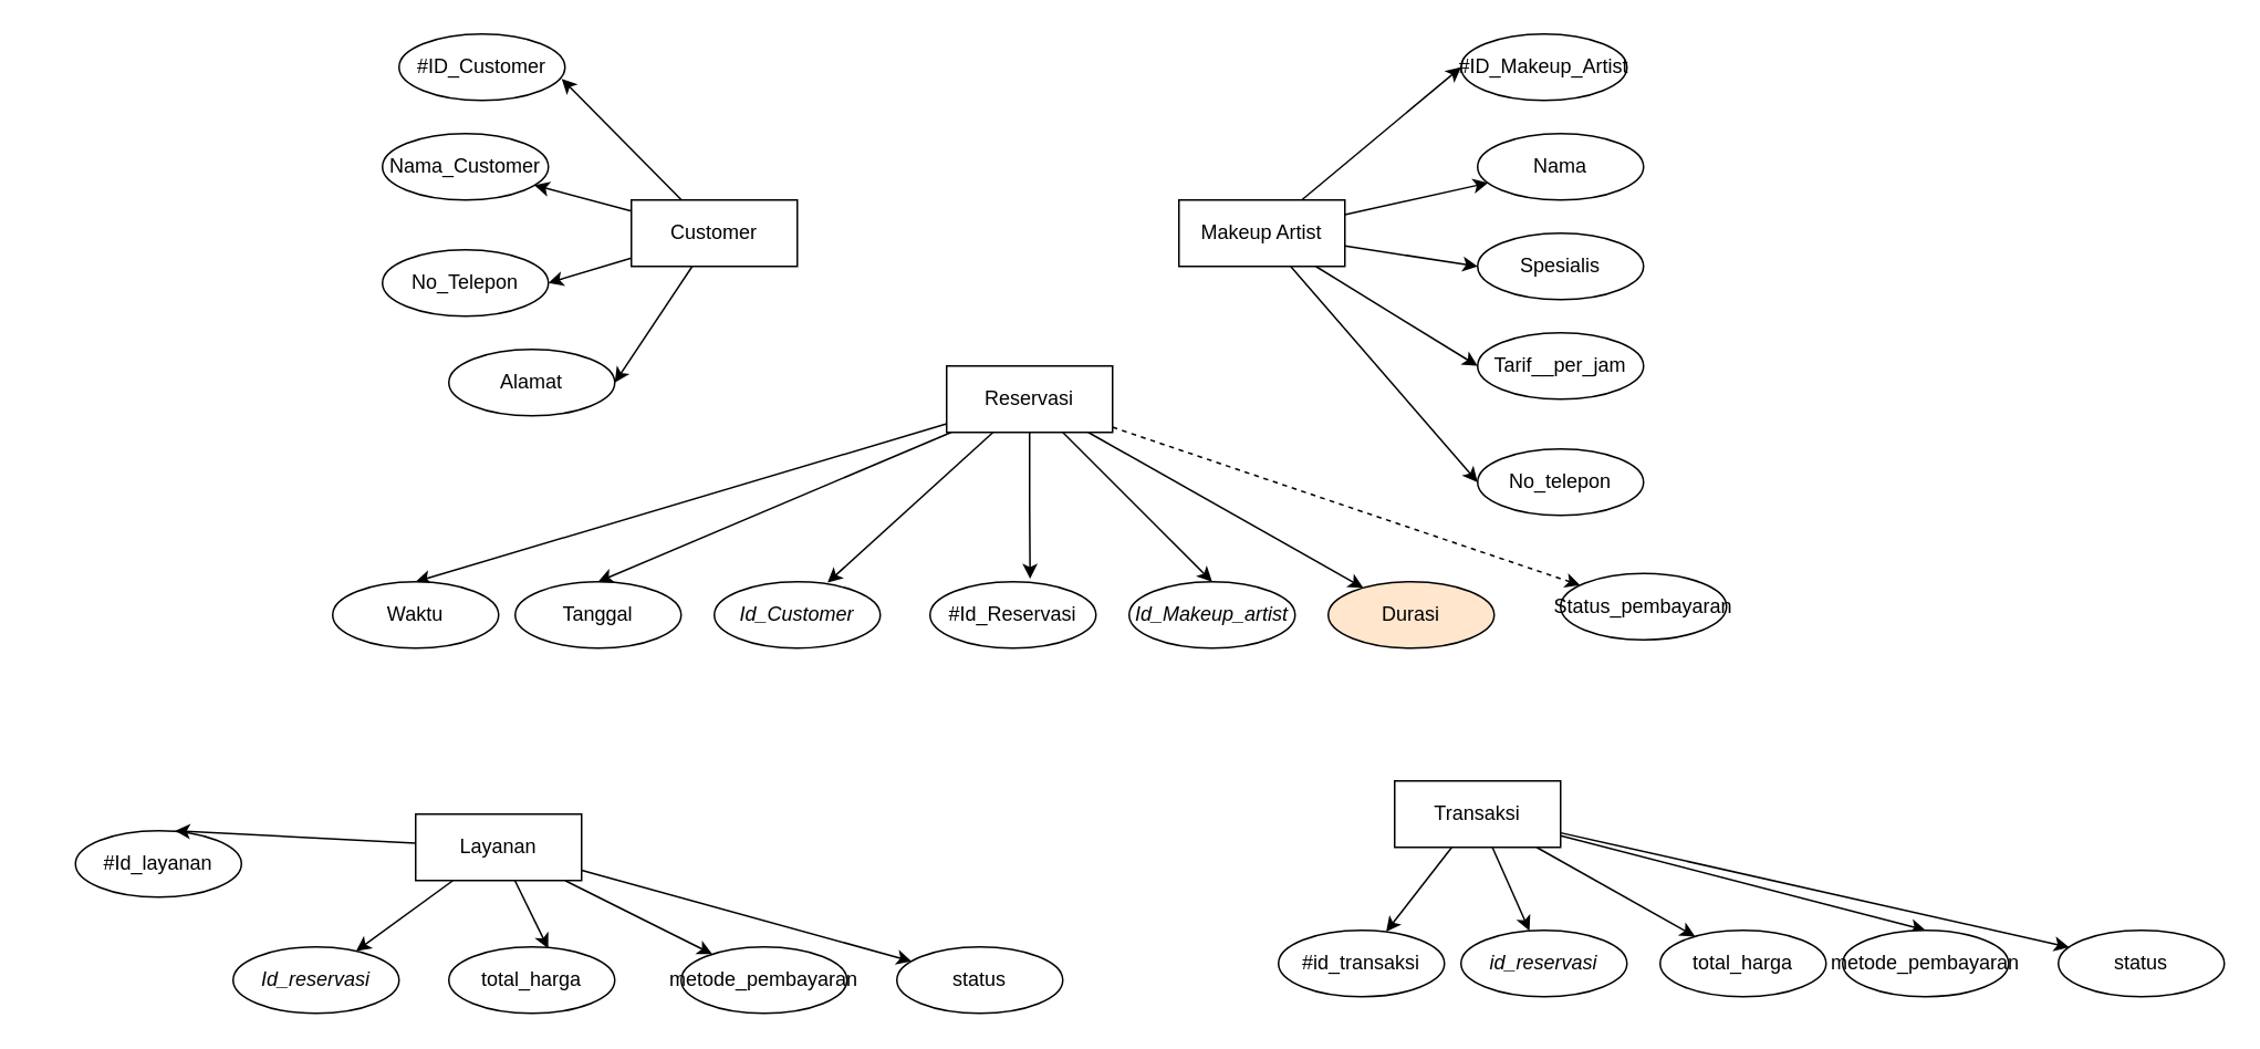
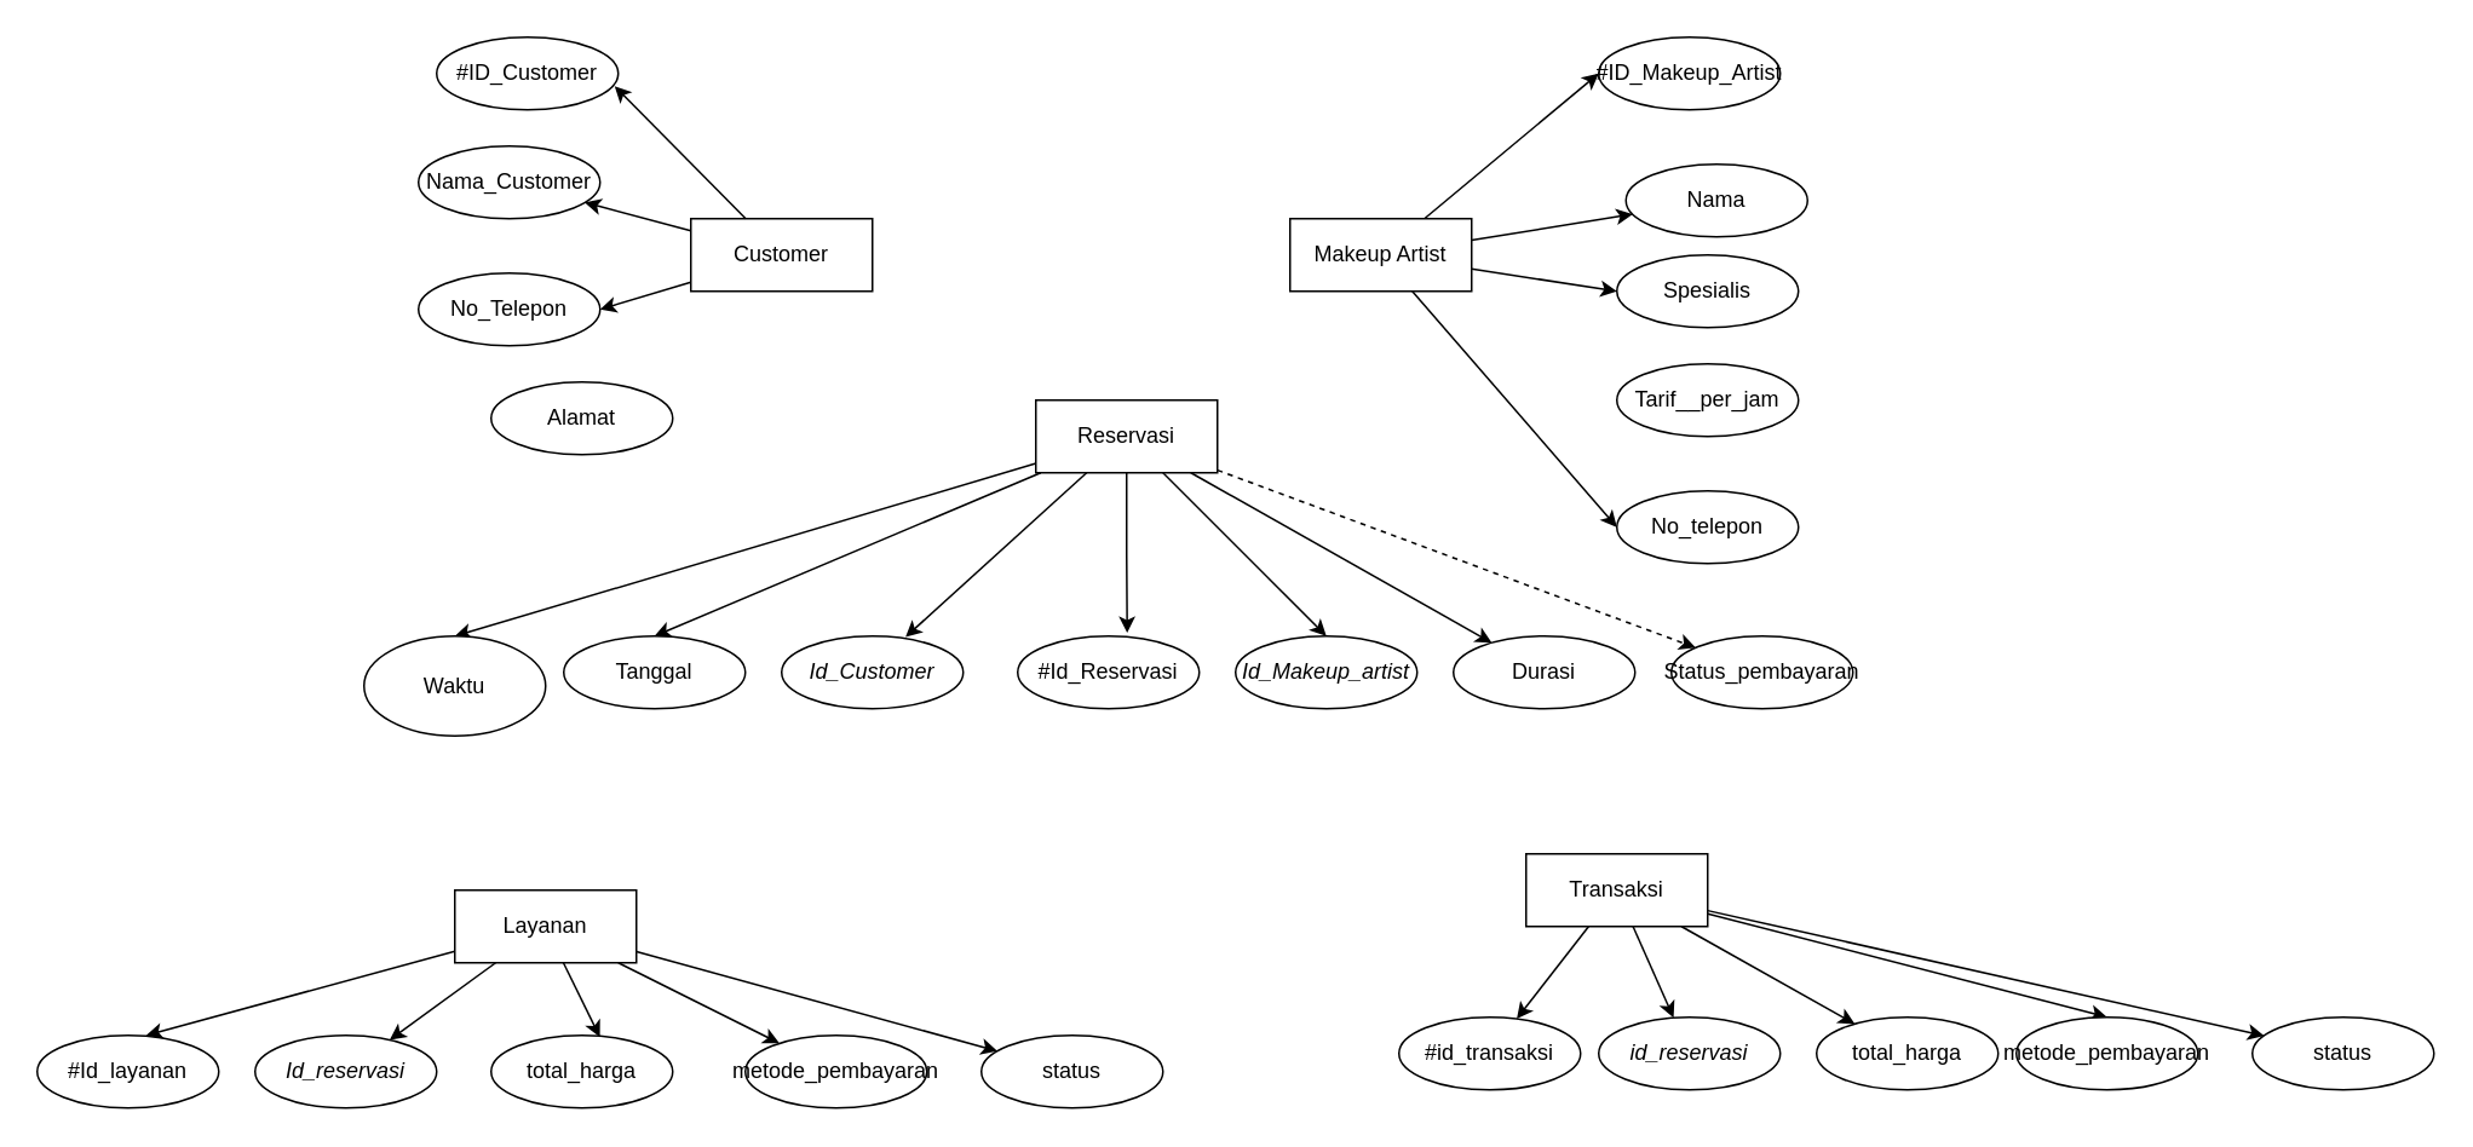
  <mxCell id="0" />
  <mxCell id="1" parent="0" />
  <mxCell id="2" style="edgeStyle=orthogonalEdgeStyle;rounded=0;orthogonalLoop=1;jettySize=auto;html=1;entryX=0.603;entryY=-0.045;entryDx=0;entryDy=0;entryPerimeter=0;" edge="1" parent="1" source="8" target="44"><mxGeometry relative="1" as="geometry"><mxPoint x="620" y="340" as="targetPoint" /></mxGeometry></mxCell>
  <mxCell id="3" style="rounded=0;orthogonalLoop=1;jettySize=auto;html=1;entryX=0.5;entryY=0;entryDx=0;entryDy=0;" edge="1" parent="1" source="8" target="43"><mxGeometry relative="1" as="geometry" /></mxCell>
  <mxCell id="4" style="rounded=0;orthogonalLoop=1;jettySize=auto;html=1;" edge="1" parent="1" source="8" target="41"><mxGeometry relative="1" as="geometry" /></mxCell>
  <mxCell id="5" style="rounded=0;orthogonalLoop=1;jettySize=auto;html=1;dashed=1;" edge="1" parent="1" source="8" target="39"><mxGeometry relative="1" as="geometry" /></mxCell>
  <mxCell id="6" style="rounded=0;orthogonalLoop=1;jettySize=auto;html=1;entryX=0.5;entryY=0;entryDx=0;entryDy=0;" edge="1" parent="1" source="8" target="42"><mxGeometry relative="1" as="geometry" /></mxCell>
  <mxCell id="7" style="rounded=0;orthogonalLoop=1;jettySize=auto;html=1;entryX=0.5;entryY=0;entryDx=0;entryDy=0;" edge="1" parent="1" source="8" target="40"><mxGeometry relative="1" as="geometry" /></mxCell>
  <mxCell id="8" value="Reservasi" style="whiteSpace=wrap;html=1;align=center;" vertex="1" parent="1"><mxGeometry x="570" y="220" width="100" height="40" as="geometry" /></mxCell>
  <mxCell id="9" style="rounded=0;orthogonalLoop=1;jettySize=auto;html=1;" edge="1" parent="1" source="14" target="54"><mxGeometry relative="1" as="geometry" /></mxCell>
  <mxCell id="10" style="rounded=0;orthogonalLoop=1;jettySize=auto;html=1;" edge="1" parent="1" source="14" target="55"><mxGeometry relative="1" as="geometry" /></mxCell>
  <mxCell id="11" style="rounded=0;orthogonalLoop=1;jettySize=auto;html=1;" edge="1" parent="1" source="14" target="56"><mxGeometry relative="1" as="geometry" /></mxCell>
  <mxCell id="12" style="rounded=0;orthogonalLoop=1;jettySize=auto;html=1;entryX=0.5;entryY=0;entryDx=0;entryDy=0;" edge="1" parent="1" source="14" target="57"><mxGeometry relative="1" as="geometry" /></mxCell>
  <mxCell id="13" style="rounded=0;orthogonalLoop=1;jettySize=auto;html=1;" edge="1" parent="1" source="14" target="58"><mxGeometry relative="1" as="geometry" /></mxCell>
  <mxCell id="14" value="Transaksi" style="whiteSpace=wrap;html=1;align=center;" vertex="1" parent="1"><mxGeometry x="840" y="470" width="100" height="40" as="geometry" /></mxCell>
  <mxCell id="15" style="rounded=0;orthogonalLoop=1;jettySize=auto;html=1;entryX=0;entryY=0.5;entryDx=0;entryDy=0;" edge="1" parent="1" source="19" target="37"><mxGeometry relative="1" as="geometry" /></mxCell>
  <mxCell id="16" style="rounded=0;orthogonalLoop=1;jettySize=auto;html=1;" edge="1" parent="1" source="19" target="36"><mxGeometry relative="1" as="geometry" /></mxCell>
  <mxCell id="17" style="rounded=0;orthogonalLoop=1;jettySize=auto;html=1;entryX=0;entryY=0.5;entryDx=0;entryDy=0;" edge="1" parent="1" source="19" target="35"><mxGeometry relative="1" as="geometry" /></mxCell>
- <mxCell id="18" style="rounded=0;orthogonalLoop=1;jettySize=auto;html=1;entryX=0;entryY=0.5;entryDx=0;entryDy=0;" edge="1" parent="1" source="19" target="34"><mxGeometry relative="1" as="geometry" /></mxCell>
  <mxCell id="19" value="Makeup Artist" style="whiteSpace=wrap;html=1;align=center;" vertex="1" parent="1"><mxGeometry x="710" y="120" width="100" height="40" as="geometry" /></mxCell>
  <mxCell id="20" style="rounded=0;orthogonalLoop=1;jettySize=auto;html=1;" edge="1" parent="1" source="23" target="49"><mxGeometry relative="1" as="geometry" /></mxCell>
  <mxCell id="21" style="rounded=0;orthogonalLoop=1;jettySize=auto;html=1;" edge="1" parent="1" source="23" target="47"><mxGeometry relative="1" as="geometry" /></mxCell>
  <mxCell id="22" style="rounded=0;orthogonalLoop=1;jettySize=auto;html=1;" edge="1" parent="1" source="23" target="52"><mxGeometry relative="1" as="geometry" /></mxCell>
  <mxCell id="23" value="Layanan" style="whiteSpace=wrap;html=1;align=center;" vertex="1" parent="1"><mxGeometry x="250" y="490" width="100" height="40" as="geometry" /></mxCell>
  <mxCell id="24" style="rounded=0;orthogonalLoop=1;jettySize=auto;html=1;" edge="1" parent="1" source="27" target="30"><mxGeometry relative="1" as="geometry" /></mxCell>
  <mxCell id="25" style="rounded=0;orthogonalLoop=1;jettySize=auto;html=1;entryX=1;entryY=0.5;entryDx=0;entryDy=0;" edge="1" parent="1" source="27" target="29"><mxGeometry relative="1" as="geometry" /></mxCell>
- <mxCell id="26" style="rounded=0;orthogonalLoop=1;jettySize=auto;html=1;entryX=1;entryY=0.5;entryDx=0;entryDy=0;" edge="1" parent="1" source="27" target="28"><mxGeometry relative="1" as="geometry" /></mxCell>
  <mxCell id="27" value="Customer" style="whiteSpace=wrap;html=1;align=center;" vertex="1" parent="1"><mxGeometry x="380" y="120" width="100" height="40" as="geometry" /></mxCell>
  <mxCell id="28" value="Alamat" style="ellipse;whiteSpace=wrap;html=1;align=center;" vertex="1" parent="1"><mxGeometry x="270" y="210" width="100" height="40" as="geometry" /></mxCell>
  <mxCell id="29" value="No_Telepon" style="ellipse;whiteSpace=wrap;html=1;align=center;" vertex="1" parent="1"><mxGeometry x="230" y="150" width="100" height="40" as="geometry" /></mxCell>
  <mxCell id="30" value="Nama_Customer" style="ellipse;whiteSpace=wrap;html=1;align=center;" vertex="1" parent="1"><mxGeometry x="230" y="80" width="100" height="40" as="geometry" /></mxCell>
  <mxCell id="31" value="#ID_Customer" style="ellipse;whiteSpace=wrap;html=1;align=center;" vertex="1" parent="1"><mxGeometry x="240" y="20" width="100" height="40" as="geometry" /></mxCell>
  <mxCell id="32" style="rounded=0;orthogonalLoop=1;jettySize=auto;html=1;entryX=0.98;entryY=0.675;entryDx=0;entryDy=0;entryPerimeter=0;" edge="1" parent="1" source="27" target="31"><mxGeometry relative="1" as="geometry" /></mxCell>
  <mxCell id="33" value="No_telepon" style="ellipse;whiteSpace=wrap;html=1;align=center;" vertex="1" parent="1"><mxGeometry x="890" y="270" width="100" height="40" as="geometry" /></mxCell>
  <mxCell id="34" value="Tarif__per_jam" style="ellipse;whiteSpace=wrap;html=1;align=center;" vertex="1" parent="1"><mxGeometry x="890" y="200" width="100" height="40" as="geometry" /></mxCell>
  <mxCell id="35" value="Spesialis" style="ellipse;whiteSpace=wrap;html=1;align=center;" vertex="1" parent="1"><mxGeometry x="890" y="140" width="100" height="40" as="geometry" /></mxCell>
- <mxCell id="36" value="Nama" style="ellipse;whiteSpace=wrap;html=1;align=center;" vertex="1" parent="1"><mxGeometry x="890" y="80" width="100" height="40" as="geometry" /></mxCell>
+ <mxCell id="36" value="Nama" style="ellipse;whiteSpace=wrap;html=1;align=center;" vertex="1" parent="1"><mxGeometry x="895" y="90" width="100" height="40" as="geometry" /></mxCell>
  <mxCell id="37" value="#ID_Makeup_Artist" style="ellipse;whiteSpace=wrap;html=1;align=center;" vertex="1" parent="1"><mxGeometry x="880" y="20" width="100" height="40" as="geometry" /></mxCell>
  <mxCell id="38" style="rounded=0;orthogonalLoop=1;jettySize=auto;html=1;entryX=0;entryY=0.5;entryDx=0;entryDy=0;" edge="1" parent="1" source="19" target="33"><mxGeometry relative="1" as="geometry" /></mxCell>
- <mxCell id="39" value="Status_pembayaran" style="ellipse;whiteSpace=wrap;html=1;align=center;" vertex="1" parent="1"><mxGeometry x="940" y="345" width="100" height="40" as="geometry" /></mxCell>
- <mxCell id="40" value="Waktu" style="ellipse;whiteSpace=wrap;html=1;align=center;" vertex="1" parent="1"><mxGeometry x="200" y="350" width="100" height="40" as="geometry" /></mxCell>
- <mxCell id="41" value="Durasi" style="ellipse;whiteSpace=wrap;html=1;align=center;fillColor=#ffe6cc;" vertex="1" parent="1"><mxGeometry x="800" y="350" width="100" height="40" as="geometry" /></mxCell>
+ <mxCell id="39" value="Status_pembayaran" style="ellipse;whiteSpace=wrap;html=1;align=center;" vertex="1" parent="1"><mxGeometry x="920" y="350" width="100" height="40" as="geometry" /></mxCell>
+ <mxCell id="40" value="Waktu" style="ellipse;whiteSpace=wrap;html=1;align=center;" vertex="1" parent="1"><mxGeometry x="200" y="350" width="100" height="55" as="geometry" /></mxCell>
+ <mxCell id="41" value="Durasi" style="ellipse;whiteSpace=wrap;html=1;align=center;" vertex="1" parent="1"><mxGeometry x="800" y="350" width="100" height="40" as="geometry" /></mxCell>
  <mxCell id="42" value="Tanggal" style="ellipse;whiteSpace=wrap;html=1;align=center;" vertex="1" parent="1"><mxGeometry x="310" y="350" width="100" height="40" as="geometry" /></mxCell>
  <mxCell id="43" value="&lt;i&gt;Id_Makeup_artist&lt;/i&gt;" style="ellipse;whiteSpace=wrap;html=1;align=center;" vertex="1" parent="1"><mxGeometry x="680" y="350" width="100" height="40" as="geometry" /></mxCell>
  <mxCell id="44" value="#Id_Reservasi" style="ellipse;whiteSpace=wrap;html=1;align=center;" vertex="1" parent="1"><mxGeometry x="560" y="350" width="100" height="40" as="geometry" /></mxCell>
  <mxCell id="45" value="&lt;i&gt;Id_Customer&lt;/i&gt;" style="ellipse;whiteSpace=wrap;html=1;align=center;" vertex="1" parent="1"><mxGeometry x="430" y="350" width="100" height="40" as="geometry" /></mxCell>
  <mxCell id="46" style="rounded=0;orthogonalLoop=1;jettySize=auto;html=1;entryX=0.682;entryY=0.014;entryDx=0;entryDy=0;entryPerimeter=0;" edge="1" parent="1" source="8" target="45"><mxGeometry relative="1" as="geometry" /></mxCell>
  <mxCell id="47" value="metode_pembayaran" style="ellipse;whiteSpace=wrap;html=1;align=center;" vertex="1" parent="1"><mxGeometry x="410" y="570" width="100" height="40" as="geometry" /></mxCell>
  <mxCell id="48" value="total_harga" style="ellipse;whiteSpace=wrap;html=1;align=center;" vertex="1" parent="1"><mxGeometry x="270" y="570" width="100" height="40" as="geometry" /></mxCell>
  <mxCell id="49" value="&lt;i&gt;Id_reservasi&lt;/i&gt;" style="ellipse;whiteSpace=wrap;html=1;align=center;" vertex="1" parent="1"><mxGeometry x="140" y="570" width="100" height="40" as="geometry" /></mxCell>
- <mxCell id="50" value="#Id_layanan" style="ellipse;whiteSpace=wrap;html=1;align=center;" vertex="1" parent="1"><mxGeometry x="45" y="500" width="100" height="40" as="geometry" /></mxCell>
+ <mxCell id="50" value="#Id_layanan" style="ellipse;whiteSpace=wrap;html=1;align=center;" vertex="1" parent="1"><mxGeometry x="20" y="570" width="100" height="40" as="geometry" /></mxCell>
  <mxCell id="51" style="rounded=0;orthogonalLoop=1;jettySize=auto;html=1;entryX=0.6;entryY=0;entryDx=0;entryDy=0;entryPerimeter=0;" edge="1" parent="1" source="23" target="50"><mxGeometry relative="1" as="geometry" /></mxCell>
  <mxCell id="52" value="status" style="ellipse;whiteSpace=wrap;html=1;align=center;" vertex="1" parent="1"><mxGeometry x="540" y="570" width="100" height="40" as="geometry" /></mxCell>
  <mxCell id="53" style="rounded=0;orthogonalLoop=1;jettySize=auto;html=1;entryX=0.599;entryY=0.025;entryDx=0;entryDy=0;entryPerimeter=0;" edge="1" parent="1" source="23" target="48"><mxGeometry relative="1" as="geometry" /></mxCell>
  <mxCell id="54" value="#id_transaksi" style="ellipse;whiteSpace=wrap;html=1;align=center;" vertex="1" parent="1"><mxGeometry x="770" y="560" width="100" height="40" as="geometry" /></mxCell>
  <mxCell id="55" value="&lt;i&gt;id_reservasi&lt;/i&gt;" style="ellipse;whiteSpace=wrap;html=1;align=center;" vertex="1" parent="1"><mxGeometry x="880" y="560" width="100" height="40" as="geometry" /></mxCell>
  <mxCell id="56" value="total_harga" style="ellipse;whiteSpace=wrap;html=1;align=center;" vertex="1" parent="1"><mxGeometry x="1000" y="560" width="100" height="40" as="geometry" /></mxCell>
  <mxCell id="57" value="metode_pembayaran" style="ellipse;whiteSpace=wrap;html=1;align=center;" vertex="1" parent="1"><mxGeometry x="1110" y="560" width="100" height="40" as="geometry" /></mxCell>
  <mxCell id="58" value="status" style="ellipse;whiteSpace=wrap;html=1;align=center;" vertex="1" parent="1"><mxGeometry x="1240" y="560" width="100" height="40" as="geometry" /></mxCell>
